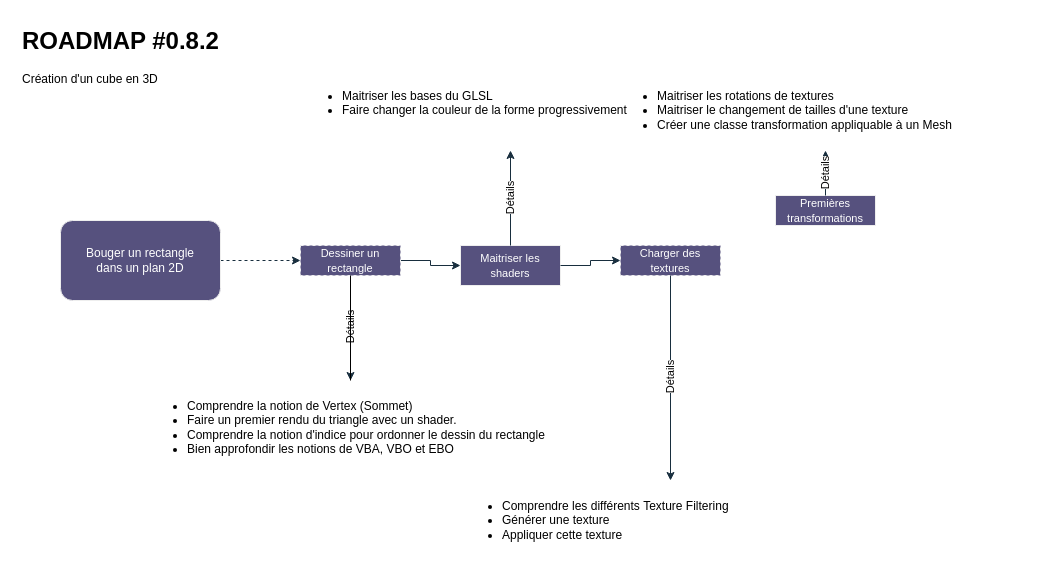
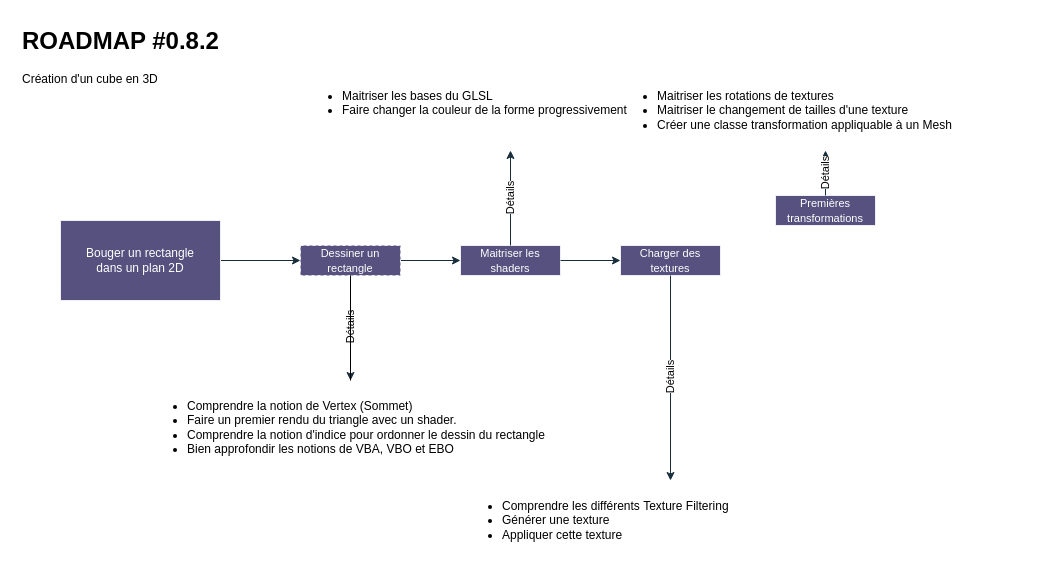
  <mxCell id="0" />
  <mxCell id="1" parent="0" />
- <mxCell id="2" value="" style="edgeStyle=orthogonalEdgeStyle;rounded=0;orthogonalLoop=1;jettySize=auto;html=1;labelBackgroundColor=none;strokeColor=#182E3E;fontColor=default;dashed=1;" edge="1" parent="1" source="3" target="6"><mxGeometry relative="1" as="geometry" /></mxCell>
- <mxCell id="3" value="Bouger un rectangle&lt;div&gt;dans un plan 2D&lt;/div&gt;" style="whiteSpace=wrap;html=1;labelBackgroundColor=none;fillColor=#56517E;strokeColor=#EEEEEE;fontColor=#FFFFFF;rounded=1;" vertex="1" parent="1"><mxGeometry x="60" y="220" width="160" height="80" as="geometry" /></mxCell>
+ <mxCell id="2" value="" style="edgeStyle=orthogonalEdgeStyle;rounded=0;orthogonalLoop=1;jettySize=auto;html=1;labelBackgroundColor=none;strokeColor=#182E3E;fontColor=default;" edge="1" parent="1" source="3" target="6"><mxGeometry relative="1" as="geometry" /></mxCell>
+ <mxCell id="3" value="Bouger un rectangle&lt;div&gt;dans un plan 2D&lt;/div&gt;" style="rounded=0;whiteSpace=wrap;html=1;labelBackgroundColor=none;fillColor=#56517E;strokeColor=#EEEEEE;fontColor=#FFFFFF;" vertex="1" parent="1"><mxGeometry x="60" y="220" width="160" height="80" as="geometry" /></mxCell>
  <mxCell id="4" value="" style="edgeStyle=orthogonalEdgeStyle;rounded=0;orthogonalLoop=1;jettySize=auto;html=1;entryX=0;entryY=0.5;entryDx=0;entryDy=0;labelBackgroundColor=none;strokeColor=#182E3E;fontColor=default;" edge="1" parent="1" source="6" target="7"><mxGeometry relative="1" as="geometry"><mxPoint x="446" y="260" as="targetPoint" /></mxGeometry></mxCell>
  <mxCell id="5" value="Détails" style="edgeStyle=orthogonalEdgeStyle;rounded=0;orthogonalLoop=1;jettySize=auto;html=1;strokeColor=#182E3E;horizontal=0;" edge="1" parent="1" source="6" target="9"><mxGeometry x="-0.004" relative="1" as="geometry"><mxPoint as="offset" /></mxGeometry></mxCell>
  <mxCell id="6" value="&lt;div&gt;&lt;span style=&quot;background-color: transparent; line-height: 100%;&quot;&gt;&lt;font style=&quot;font-size: 11px;&quot;&gt;Dessiner un rectangle&lt;/font&gt;&lt;/span&gt;&lt;/div&gt;" style="rounded=0;whiteSpace=wrap;html=1;align=center;labelBackgroundColor=none;fillColor=#56517E;strokeColor=#EEEEEE;fontColor=#FFFFFF;dashed=1;" vertex="1" parent="1"><mxGeometry x="300" y="245" width="100" height="30" as="geometry" /></mxCell>
- <mxCell id="7" value="&lt;span style=&quot;font-size: 11px;&quot;&gt;Maitriser les shaders&lt;/span&gt;" style="rounded=0;whiteSpace=wrap;html=1;align=center;labelBackgroundColor=none;fillColor=#56517E;strokeColor=#EEEEEE;fontColor=#FFFFFF;" vertex="1" parent="1"><mxGeometry x="460" y="245" width="100" height="40" as="geometry" /></mxCell>
+ <mxCell id="7" value="&lt;span style=&quot;font-size: 11px;&quot;&gt;Maitriser les shaders&lt;/span&gt;" style="rounded=0;whiteSpace=wrap;html=1;align=center;labelBackgroundColor=none;fillColor=#56517E;strokeColor=#EEEEEE;fontColor=#FFFFFF;" vertex="1" parent="1"><mxGeometry x="460" y="245" width="100" height="30" as="geometry" /></mxCell>
  <mxCell id="8" value="" style="edgeStyle=orthogonalEdgeStyle;rounded=0;orthogonalLoop=1;jettySize=auto;html=1;endArrow=none;endFill=0;" edge="1" parent="1" source="9" target="6"><mxGeometry relative="1" as="geometry" /></mxCell>
  <mxCell id="9" value="&lt;ul&gt;&lt;li&gt;Comprendre la notion de Vertex (Sommet)&lt;/li&gt;&lt;li&gt;Faire un premier rendu du triangle avec un shader.&lt;/li&gt;&lt;li&gt;Comprendre la notion d'indice pour ordonner le dessin du rectangle&lt;/li&gt;&lt;li&gt;Bien approfondir les notions de VBA, VBO et EBO&lt;/li&gt;&lt;/ul&gt;" style="text;html=1;whiteSpace=wrap;overflow=hidden;rounded=0;labelBackgroundColor=none;fontColor=#000000;" vertex="1" parent="1"><mxGeometry x="145" y="380" width="410" height="100" as="geometry" /></mxCell>
  <mxCell id="10" value="&lt;ul&gt;&lt;li&gt;&lt;span style=&quot;background-color: transparent; color: light-dark(rgb(0, 0, 0), rgb(18, 18, 18));&quot;&gt;Maitriser les bases du GLSL&lt;/span&gt;&lt;/li&gt;&lt;li&gt;&lt;span style=&quot;background-color: transparent; color: light-dark(rgb(0, 0, 0), rgb(18, 18, 18));&quot;&gt;Faire changer la couleur de la forme progressivement&lt;/span&gt;&lt;/li&gt;&lt;/ul&gt;" style="text;html=1;whiteSpace=wrap;overflow=hidden;rounded=0;labelBackgroundColor=none;fontColor=light-dark(#000000, #121212);align=left;" vertex="1" parent="1"><mxGeometry x="300" y="70" width="420" height="80" as="geometry" /></mxCell>
  <mxCell id="11" value="Détails" style="edgeStyle=orthogonalEdgeStyle;rounded=0;orthogonalLoop=1;jettySize=auto;html=1;strokeColor=#182E3E;horizontal=0;exitX=0.5;exitY=0;exitDx=0;exitDy=0;" edge="1" parent="1" source="7" target="10"><mxGeometry x="-0.004" relative="1" as="geometry"><mxPoint x="490" y="330" as="sourcePoint" /><mxPoint x="490" y="445" as="targetPoint" /><mxPoint as="offset" /></mxGeometry></mxCell>
  <mxCell id="12" value="&lt;h1 style=&quot;margin-top: 0px;&quot;&gt;ROADMAP #0.8.2&lt;/h1&gt;&lt;p&gt;Création d'un cube en 3D&lt;/p&gt;" style="text;html=1;whiteSpace=wrap;overflow=hidden;rounded=0;" vertex="1" parent="1"><mxGeometry width="250" height="120" as="geometry" x="20" y="20" /></mxCell>
  <mxCell id="13" value="" style="edgeStyle=orthogonalEdgeStyle;rounded=0;orthogonalLoop=1;jettySize=auto;html=1;exitX=1;exitY=0.5;exitDx=0;exitDy=0;labelBackgroundColor=none;strokeColor=#182E3E;fontColor=default;" edge="1" parent="1" source="7" target="14"><mxGeometry relative="1" as="geometry"><mxPoint x="560" y="260" as="sourcePoint" /><mxPoint x="930" y="260" as="targetPoint" /></mxGeometry></mxCell>
- <mxCell id="14" value="&lt;span style=&quot;font-size: 11px;&quot;&gt;Charger des textures&lt;/span&gt;" style="rounded=0;whiteSpace=wrap;html=1;align=center;labelBackgroundColor=none;fillColor=#56517E;strokeColor=#EEEEEE;fontColor=#FFFFFF;dashed=1;" vertex="1" parent="1"><mxGeometry x="620" y="245" width="100" height="30" as="geometry" /></mxCell>
+ <mxCell id="14" value="&lt;span style=&quot;font-size: 11px;&quot;&gt;Charger des textures&lt;/span&gt;" style="rounded=0;whiteSpace=wrap;html=1;align=center;labelBackgroundColor=none;fillColor=#56517E;strokeColor=#EEEEEE;fontColor=#FFFFFF;" vertex="1" parent="1"><mxGeometry x="620" y="245" width="100" height="30" as="geometry" /></mxCell>
  <mxCell id="15" value="&lt;ul&gt;&lt;li&gt;&lt;span style=&quot;background-color: transparent; color: light-dark(rgb(0, 0, 0), rgb(18, 18, 18));&quot;&gt;Comprendre les différents&amp;nbsp;&lt;/span&gt;Texture Filtering&lt;/li&gt;&lt;li&gt;Générer une texture&lt;/li&gt;&lt;li&gt;Appliquer cette texture&lt;/li&gt;&lt;/ul&gt;" style="text;html=1;whiteSpace=wrap;overflow=hidden;rounded=0;labelBackgroundColor=none;fontColor=light-dark(#000000, #121212);align=left;" vertex="1" parent="1"><mxGeometry x="460" y="480" width="420" height="80" as="geometry" /></mxCell>
  <mxCell id="16" value="Détails" style="edgeStyle=orthogonalEdgeStyle;rounded=0;orthogonalLoop=1;jettySize=auto;html=1;strokeColor=#182E3E;horizontal=0;exitX=0.5;exitY=1;exitDx=0;exitDy=0;entryX=0.5;entryY=0;entryDx=0;entryDy=0;" edge="1" parent="1" source="14" target="15"><mxGeometry x="-0.004" relative="1" as="geometry"><mxPoint x="781" y="385" as="sourcePoint" /><mxPoint x="670" y="375" as="targetPoint" /><mxPoint as="offset" /></mxGeometry></mxCell>
  <mxCell id="17" value="&lt;span style=&quot;font-size: 11px;&quot;&gt;Premières transformations&lt;/span&gt;" style="rounded=0;whiteSpace=wrap;html=1;align=center;labelBackgroundColor=none;fillColor=#56517E;strokeColor=#EEEEEE;fontColor=#FFFFFF;" vertex="1" parent="1"><mxGeometry x="775" y="195" width="100" height="30" as="geometry" /></mxCell>
  <mxCell id="18" value="Détails" style="edgeStyle=orthogonalEdgeStyle;rounded=0;orthogonalLoop=1;jettySize=auto;html=1;strokeColor=#182E3E;horizontal=0;exitX=0.5;exitY=0;exitDx=0;exitDy=0;entryX=0.5;entryY=1;entryDx=0;entryDy=0;" edge="1" parent="1" source="17" target="19"><mxGeometry x="-0.004" relative="1" as="geometry"><mxPoint x="762" y="395" as="sourcePoint" /><mxPoint x="825" y="138" as="targetPoint" /><mxPoint as="offset" /></mxGeometry></mxCell>
  <mxCell id="19" value="&lt;ul&gt;&lt;li&gt;Maitriser les rotations de textures&lt;/li&gt;&lt;li&gt;Maitriser le changement de tailles d'une texture&lt;/li&gt;&lt;li&gt;Créer une classe transformation appliquable à un Mesh&lt;/li&gt;&lt;/ul&gt;" style="text;html=1;whiteSpace=wrap;overflow=hidden;rounded=0;labelBackgroundColor=none;fontColor=light-dark(#000000, #121212);align=left;" vertex="1" parent="1"><mxGeometry x="615" y="70" width="420" height="80" as="geometry" /></mxCell>
